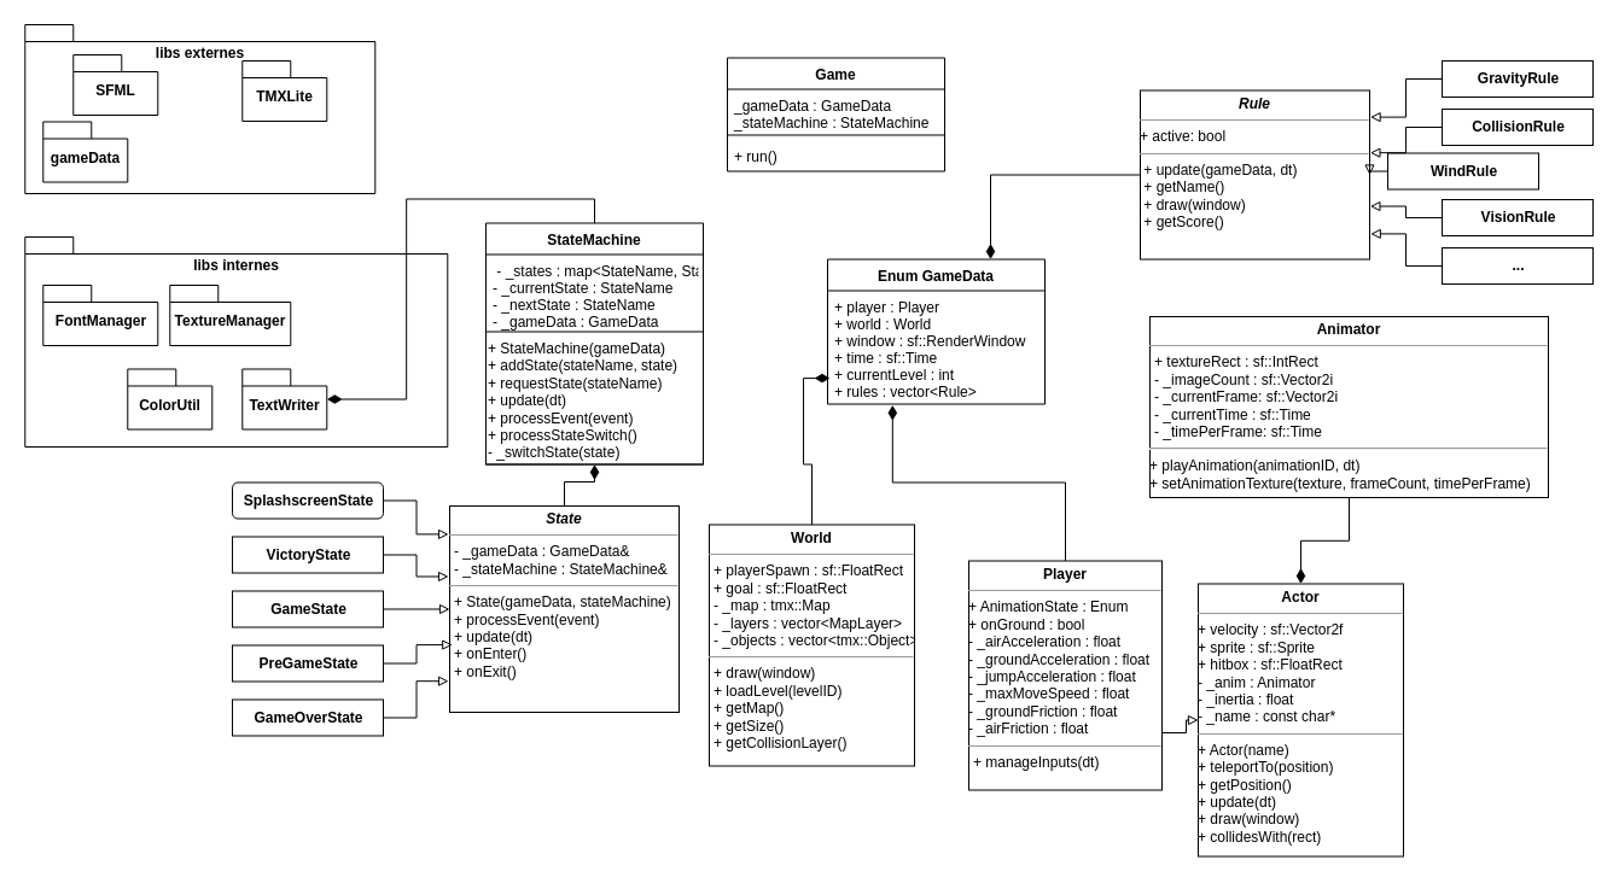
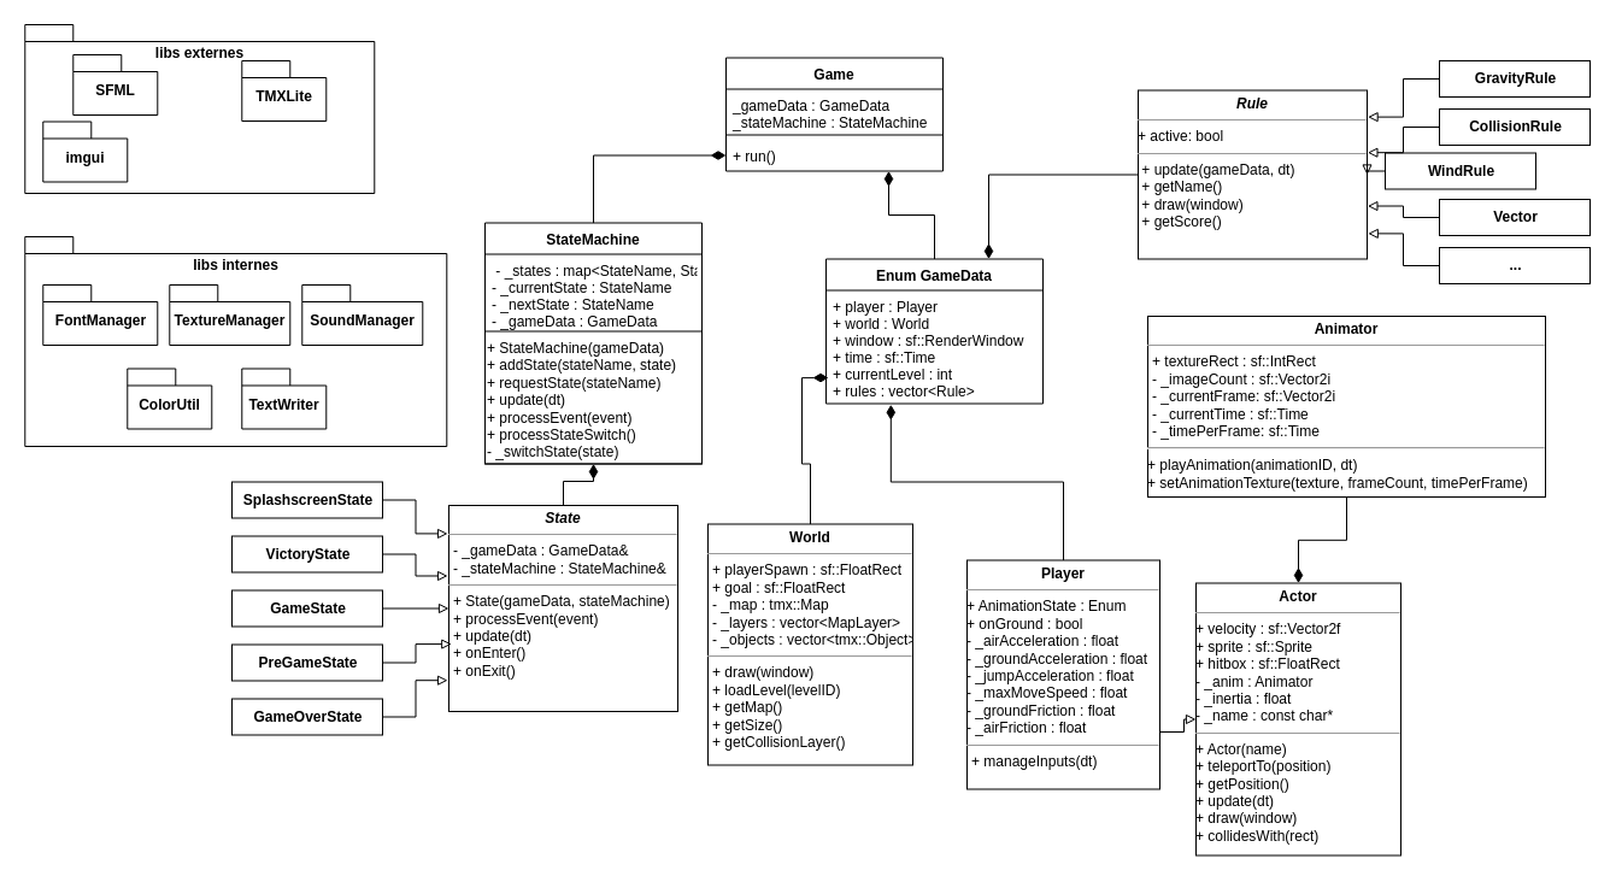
  <mxCell id="0" />
  <mxCell id="1" parent="0" />
  <mxCell id="2" value="Game" style="swimlane;fontStyle=1;align=center;verticalAlign=top;childLayout=stackLayout;horizontal=1;startSize=26;horizontalStack=0;resizeParent=1;resizeParentMax=0;resizeLast=0;collapsible=1;marginBottom=0;" vertex="1" parent="1"><mxGeometry x="602" y="47.5" width="180" height="94" as="geometry" /></mxCell>
  <mxCell id="3" value="_gameData : GameData&#10;_stateMachine : StateMachine&#10;&#10;" style="text;strokeColor=none;fillColor=none;align=left;verticalAlign=top;spacingLeft=4;spacingRight=4;overflow=hidden;rotatable=0;points=[[0,0.5],[1,0.5]];portConstraint=eastwest;fontStyle=0" vertex="1" parent="2"><mxGeometry y="26" width="180" height="34" as="geometry" /></mxCell>
  <mxCell id="4" value="" style="line;strokeWidth=1;fillColor=none;align=left;verticalAlign=middle;spacingTop=-1;spacingLeft=3;spacingRight=3;rotatable=0;labelPosition=right;points=[];portConstraint=eastwest;" vertex="1" parent="2"><mxGeometry y="60" width="180" height="8" as="geometry" /></mxCell>
  <mxCell id="5" value="+ run()" style="text;strokeColor=none;fillColor=none;align=left;verticalAlign=top;spacingLeft=4;spacingRight=4;overflow=hidden;rotatable=0;points=[[0,0.5],[1,0.5]];portConstraint=eastwest;" vertex="1" parent="2"><mxGeometry y="68" width="180" height="26" as="geometry" /></mxCell>
+ <mxCell id="6" style="edgeStyle=orthogonalEdgeStyle;rounded=0;orthogonalLoop=1;jettySize=auto;html=1;exitX=0.5;exitY=0;exitDx=0;exitDy=0;entryX=0.75;entryY=1;entryDx=0;entryDy=0;endArrow=diamondThin;endFill=1;endSize=10;" edge="1" parent="1" source="7" target="2"><mxGeometry relative="1" as="geometry" /></mxCell>
  <mxCell id="7" value="Enum GameData" style="swimlane;fontStyle=1;childLayout=stackLayout;horizontal=1;startSize=26;fillColor=none;horizontalStack=0;resizeParent=1;resizeParentMax=0;resizeLast=0;collapsible=1;marginBottom=0;" vertex="1" parent="1"><mxGeometry x="685" y="214.5" width="180" height="120" as="geometry" /></mxCell>
  <mxCell id="8" value="+ player : Player&#10;+ world : World&#10;+ window : sf::RenderWindow&#10;+ time : sf::Time&#10;+ currentLevel : int&#10;+ rules : vector&lt;Rule&gt;&#10;" style="text;strokeColor=none;fillColor=none;align=left;verticalAlign=top;spacingLeft=4;spacingRight=4;overflow=hidden;rotatable=0;points=[[0,0.5],[1,0.5]];portConstraint=eastwest;" vertex="1" parent="7"><mxGeometry y="26" width="180" height="94" as="geometry" /></mxCell>
- <mxCell id="9" style="edgeStyle=orthogonalEdgeStyle;rounded=0;orthogonalLoop=1;jettySize=auto;html=1;exitX=0.5;exitY=0;exitDx=0;exitDy=0;endArrow=diamondThin;endFill=1;endSize=10;" edge="1" parent="1" source="10" target="54"><mxGeometry relative="1" as="geometry" /></mxCell>
+ <mxCell id="9" style="edgeStyle=orthogonalEdgeStyle;rounded=0;orthogonalLoop=1;jettySize=auto;html=1;exitX=0.5;exitY=0;exitDx=0;exitDy=0;entryX=0;entryY=0.5;entryDx=0;entryDy=0;endArrow=diamondThin;endFill=1;endSize=10;" edge="1" parent="1" source="10" target="5"><mxGeometry relative="1" as="geometry" /></mxCell>
  <mxCell id="10" value="StateMachine" style="swimlane;fontStyle=1;align=center;verticalAlign=top;childLayout=stackLayout;horizontal=1;startSize=26;horizontalStack=0;resizeParent=1;resizeParentMax=0;resizeLast=0;collapsible=1;marginBottom=0;" vertex="1" parent="1"><mxGeometry x="402" y="184.5" width="180" height="200" as="geometry"><mxRectangle x="200" y="63" width="110" height="26" as="alternateBounds" /></mxGeometry></mxCell>
  <mxCell id="11" value=" - _states : map&lt;StateName, State&gt;&#10;- _currentState : StateName&#10;- _nextState : StateName&#10;- _gameData : GameData&#10;" style="text;strokeColor=none;fillColor=none;align=left;verticalAlign=top;spacingLeft=4;spacingRight=4;overflow=hidden;rotatable=0;points=[[0,0.5],[1,0.5]];portConstraint=eastwest;" vertex="1" parent="10"><mxGeometry y="26" width="180" height="64" as="geometry" /></mxCell>
  <mxCell id="12" value="&lt;div align=&quot;left&quot;&gt;+ StateMachine(gameData)&lt;br&gt;&lt;/div&gt;&lt;div align=&quot;left&quot;&gt;+ addState(stateName, state)&lt;br&gt;+ requestState(stateName)&lt;br&gt;+ update(dt)&lt;br&gt;+ processEvent(event)&lt;br&gt;&lt;/div&gt;&lt;div align=&quot;left&quot;&gt;+ processStateSwitch()&lt;/div&gt;&lt;div align=&quot;left&quot;&gt;- _switchState(state)&lt;br&gt;&lt;/div&gt;" style="html=1;strokeColor=#000000;fillColor=none;align=left;verticalAlign=top;" vertex="1" parent="10"><mxGeometry y="90" width="180" height="110" as="geometry" /></mxCell>
  <mxCell id="13" style="edgeStyle=orthogonalEdgeStyle;rounded=0;orthogonalLoop=1;jettySize=auto;html=1;exitX=0.5;exitY=0;exitDx=0;exitDy=0;entryX=0.5;entryY=1;entryDx=0;entryDy=0;endArrow=diamondThin;endFill=1;endSize=10;" edge="1" parent="1" source="14" target="12"><mxGeometry relative="1" as="geometry" /></mxCell>
  <mxCell id="14" value="&lt;p style=&quot;margin: 0px ; margin-top: 4px ; text-align: center&quot;&gt;&lt;i&gt;&lt;b&gt;State&lt;/b&gt;&lt;/i&gt;&lt;/p&gt;&lt;hr size=&quot;1&quot;&gt;&lt;p style=&quot;margin: 0px ; margin-left: 4px&quot;&gt;- _gameData : GameData&amp;amp;&lt;/p&gt;&lt;p style=&quot;margin: 0px ; margin-left: 4px&quot;&gt;- _stateMachine : StateMachine&amp;amp;&lt;/p&gt;&lt;hr size=&quot;1&quot;&gt;&lt;p style=&quot;margin: 0px ; margin-left: 4px&quot;&gt;+ State(gameData, stateMachine)&lt;br&gt;&lt;/p&gt;&lt;p style=&quot;margin: 0px ; margin-left: 4px&quot;&gt;+ processEvent(event)&lt;/p&gt;&lt;p style=&quot;margin: 0px ; margin-left: 4px&quot;&gt;+ update(dt)&lt;/p&gt;&lt;p style=&quot;margin: 0px ; margin-left: 4px&quot;&gt;+ onEnter()&lt;/p&gt;&lt;p style=&quot;margin: 0px ; margin-left: 4px&quot;&gt;+ onExit()&lt;br&gt;&lt;/p&gt;" style="verticalAlign=top;align=left;overflow=fill;fontSize=12;fontFamily=Helvetica;html=1;strokeColor=#000000;fillColor=none;" vertex="1" parent="1"><mxGeometry x="372" y="419" width="190" height="171" as="geometry" /></mxCell>
  <mxCell id="15" style="edgeStyle=orthogonalEdgeStyle;rounded=0;orthogonalLoop=1;jettySize=auto;html=1;exitX=1;exitY=0.5;exitDx=0;exitDy=0;entryX=-0.005;entryY=0.137;entryDx=0;entryDy=0;entryPerimeter=0;endArrow=block;endFill=0;" edge="1" parent="1" source="16" target="14"><mxGeometry relative="1" as="geometry" /></mxCell>
- <mxCell id="16" value="&lt;div&gt;SplashscreenState&lt;/div&gt;" style="html=1;strokeColor=#000000;fillColor=none;align=center;fontStyle=1;rounded=1;" vertex="1" parent="1"><mxGeometry x="192" y="399.5" width="125" height="30" as="geometry" /></mxCell>
+ <mxCell id="16" value="&lt;div&gt;SplashscreenState&lt;/div&gt;" style="html=1;strokeColor=#000000;fillColor=none;align=center;fontStyle=1" vertex="1" parent="1"><mxGeometry x="192" y="399.5" width="125" height="30" as="geometry" /></mxCell>
  <mxCell id="17" style="edgeStyle=orthogonalEdgeStyle;rounded=0;orthogonalLoop=1;jettySize=auto;html=1;exitX=1;exitY=0.5;exitDx=0;exitDy=0;entryX=0;entryY=0.5;entryDx=0;entryDy=0;endArrow=block;endFill=0;" edge="1" parent="1" source="18" target="14"><mxGeometry relative="1" as="geometry" /></mxCell>
  <mxCell id="18" value="&lt;div&gt;GameState&lt;/div&gt;" style="html=1;strokeColor=#000000;fillColor=none;align=center;fontStyle=1" vertex="1" parent="1"><mxGeometry x="192" y="489.5" width="125" height="30" as="geometry" /></mxCell>
  <mxCell id="19" style="edgeStyle=orthogonalEdgeStyle;rounded=0;orthogonalLoop=1;jettySize=auto;html=1;exitX=1;exitY=0.5;exitDx=0;exitDy=0;entryX=-0.005;entryY=0.342;entryDx=0;entryDy=0;entryPerimeter=0;endArrow=block;endFill=0;" edge="1" parent="1" source="20" target="14"><mxGeometry relative="1" as="geometry" /></mxCell>
  <mxCell id="20" value="VictoryState" style="html=1;strokeColor=#000000;fillColor=none;align=center;fontStyle=1" vertex="1" parent="1"><mxGeometry x="192" y="444.5" width="125" height="30" as="geometry" /></mxCell>
  <mxCell id="21" style="edgeStyle=orthogonalEdgeStyle;rounded=0;orthogonalLoop=1;jettySize=auto;html=1;exitX=1;exitY=0.5;exitDx=0;exitDy=0;entryX=-0.005;entryY=0.849;entryDx=0;entryDy=0;entryPerimeter=0;endArrow=block;endFill=0;" edge="1" parent="1" source="22" target="14"><mxGeometry relative="1" as="geometry" /></mxCell>
  <mxCell id="22" value="&lt;div&gt;GameOverState&lt;/div&gt;" style="html=1;strokeColor=#000000;fillColor=none;align=center;fontStyle=1" vertex="1" parent="1"><mxGeometry x="192" y="579.5" width="125" height="30" as="geometry" /></mxCell>
  <mxCell id="23" style="edgeStyle=orthogonalEdgeStyle;rounded=0;orthogonalLoop=1;jettySize=auto;html=1;exitX=1;exitY=0.5;exitDx=0;exitDy=0;entryX=0.012;entryY=0.673;entryDx=0;entryDy=0;entryPerimeter=0;endArrow=block;endFill=0;" edge="1" parent="1" source="24" target="14"><mxGeometry relative="1" as="geometry" /></mxCell>
  <mxCell id="24" value="PreGameState" style="html=1;strokeColor=#000000;fillColor=none;align=center;fontStyle=1" vertex="1" parent="1"><mxGeometry x="192" y="534.5" width="125" height="30" as="geometry" /></mxCell>
  <mxCell id="25" style="edgeStyle=orthogonalEdgeStyle;rounded=0;orthogonalLoop=1;jettySize=auto;html=1;exitX=0;exitY=0.5;exitDx=0;exitDy=0;entryX=0.75;entryY=0;entryDx=0;entryDy=0;endArrow=diamondThin;endFill=1;endSize=10;" edge="1" parent="1" source="26" target="7"><mxGeometry relative="1" as="geometry" /></mxCell>
  <mxCell id="26" value="&lt;p style=&quot;margin: 0px ; margin-top: 4px ; text-align: center&quot;&gt;&lt;i&gt;&lt;b&gt;Rule&lt;/b&gt;&lt;/i&gt;&lt;/p&gt;&lt;hr size=&quot;1&quot;&gt;+ active: bool&lt;br&gt;&lt;hr size=&quot;1&quot;&gt;&lt;div&gt;&amp;nbsp;+ update(gameData, dt)&lt;/div&gt;&lt;div&gt;&amp;nbsp;+ getName()&lt;/div&gt;&lt;div&gt;&amp;nbsp;+ draw(window)&lt;/div&gt;&lt;div&gt;&amp;nbsp;+ getScore()&lt;/div&gt;" style="verticalAlign=top;align=left;overflow=fill;fontSize=12;fontFamily=Helvetica;html=1;strokeColor=#000000;fillColor=none;" vertex="1" parent="1"><mxGeometry x="944" y="74.5" width="190" height="140" as="geometry" /></mxCell>
  <mxCell id="27" style="edgeStyle=orthogonalEdgeStyle;rounded=0;orthogonalLoop=1;jettySize=auto;html=1;exitX=0;exitY=0.5;exitDx=0;exitDy=0;entryX=1.003;entryY=0.158;entryDx=0;entryDy=0;entryPerimeter=0;endArrow=block;endFill=0;" edge="1" parent="1" source="28" target="26"><mxGeometry relative="1" as="geometry" /></mxCell>
  <mxCell id="28" value="&lt;div&gt;GravityRule&lt;/div&gt;" style="html=1;strokeColor=#000000;fillColor=none;align=center;fontStyle=1" vertex="1" parent="1"><mxGeometry x="1194" y="50" width="125" height="30" as="geometry" /></mxCell>
  <mxCell id="29" style="edgeStyle=orthogonalEdgeStyle;rounded=0;orthogonalLoop=1;jettySize=auto;html=1;exitX=0;exitY=0.5;exitDx=0;exitDy=0;entryX=1.002;entryY=0.369;entryDx=0;entryDy=0;entryPerimeter=0;endArrow=block;endFill=0;" edge="1" parent="1" source="30" target="26"><mxGeometry relative="1" as="geometry" /></mxCell>
  <mxCell id="30" value="CollisionRule" style="html=1;strokeColor=#000000;fillColor=none;align=center;fontStyle=1" vertex="1" parent="1"><mxGeometry x="1194" y="90" width="125" height="30" as="geometry" /></mxCell>
  <mxCell id="31" style="edgeStyle=orthogonalEdgeStyle;rounded=0;orthogonalLoop=1;jettySize=auto;html=1;exitX=0;exitY=0.5;exitDx=0;exitDy=0;entryX=1;entryY=0.5;entryDx=0;entryDy=0;endArrow=block;endFill=0;" edge="1" parent="1" source="32" target="26"><mxGeometry relative="1" as="geometry" /></mxCell>
  <mxCell id="32" value="WindRule" style="html=1;strokeColor=#000000;fillColor=none;align=center;fontStyle=1" vertex="1" parent="1"><mxGeometry x="1149" y="126.5" width="125" height="30" as="geometry" /></mxCell>
  <mxCell id="33" style="edgeStyle=orthogonalEdgeStyle;rounded=0;orthogonalLoop=1;jettySize=auto;html=1;exitX=0;exitY=0.5;exitDx=0;exitDy=0;entryX=1.002;entryY=0.686;entryDx=0;entryDy=0;entryPerimeter=0;endArrow=block;endFill=0;" edge="1" parent="1" source="34" target="26"><mxGeometry relative="1" as="geometry" /></mxCell>
- <mxCell id="34" value="&lt;div&gt;VisionRule&lt;/div&gt;" style="html=1;strokeColor=#000000;fillColor=none;align=center;fontStyle=1" vertex="1" parent="1"><mxGeometry x="1194" y="165" width="125" height="30" as="geometry" /></mxCell>
+ <mxCell id="34" value="&lt;div&gt;Vector&lt;/div&gt;" style="html=1;strokeColor=#000000;fillColor=none;align=center;fontStyle=1" vertex="1" parent="1"><mxGeometry x="1194" y="165" width="125" height="30" as="geometry" /></mxCell>
  <mxCell id="35" style="edgeStyle=orthogonalEdgeStyle;rounded=0;orthogonalLoop=1;jettySize=auto;html=1;exitX=0;exitY=0.5;exitDx=0;exitDy=0;entryX=1.004;entryY=0.849;entryDx=0;entryDy=0;entryPerimeter=0;endArrow=block;endFill=0;" edge="1" parent="1" source="36" target="26"><mxGeometry relative="1" as="geometry" /></mxCell>
  <mxCell id="36" value="..." style="html=1;strokeColor=#000000;fillColor=none;align=center;fontStyle=1" vertex="1" parent="1"><mxGeometry x="1194" y="205" width="125" height="30" as="geometry" /></mxCell>
  <mxCell id="37" style="edgeStyle=orthogonalEdgeStyle;rounded=0;orthogonalLoop=1;jettySize=auto;html=1;exitX=0.5;exitY=0;exitDx=0;exitDy=0;entryX=0.011;entryY=0.772;entryDx=0;entryDy=0;entryPerimeter=0;endArrow=diamondThin;endFill=1;endSize=10;" edge="1" parent="1" source="38" target="8"><mxGeometry relative="1" as="geometry" /></mxCell>
  <mxCell id="38" value="&lt;p style=&quot;margin: 0px ; margin-top: 4px ; text-align: center&quot;&gt;&lt;b&gt;World&lt;/b&gt;&lt;/p&gt;&lt;hr size=&quot;1&quot;&gt;&lt;p style=&quot;margin: 0px ; margin-left: 4px&quot;&gt;+ playerSpawn : sf::FloatRect&lt;/p&gt;&lt;p style=&quot;margin: 0px ; margin-left: 4px&quot;&gt;+ goal : sf::FloatRect&lt;br&gt;&lt;/p&gt;&lt;p style=&quot;margin: 0px ; margin-left: 4px&quot;&gt;- _map : tmx::Map&lt;/p&gt;&lt;p style=&quot;margin: 0px ; margin-left: 4px&quot;&gt;- _layers : vector&amp;lt;MapLayer&amp;gt;&lt;/p&gt;&lt;p style=&quot;margin: 0px ; margin-left: 4px&quot;&gt;- _objects : vector&amp;lt;tmx::Object&amp;gt;&lt;/p&gt;&lt;hr size=&quot;1&quot;&gt;&lt;p style=&quot;margin: 0px ; margin-left: 4px&quot;&gt;+ draw(window)&lt;/p&gt;&lt;p style=&quot;margin: 0px ; margin-left: 4px&quot;&gt;+ loadLevel(levelID)&lt;/p&gt;&lt;p style=&quot;margin: 0px ; margin-left: 4px&quot;&gt;+ getMap()&lt;/p&gt;&lt;p style=&quot;margin: 0px ; margin-left: 4px&quot;&gt;+ getSize()&lt;/p&gt;&lt;p style=&quot;margin: 0px ; margin-left: 4px&quot;&gt;+ getCollisionLayer()&lt;/p&gt;" style="verticalAlign=top;align=left;overflow=fill;fontSize=12;fontFamily=Helvetica;html=1;strokeColor=#000000;fillColor=none;" vertex="1" parent="1"><mxGeometry x="587" y="434.5" width="170" height="200" as="geometry" /></mxCell>
  <mxCell id="39" value="&lt;p style=&quot;margin: 0px ; margin-top: 4px ; text-align: center&quot;&gt;&lt;b&gt;Actor&lt;/b&gt;&lt;/p&gt;&lt;hr size=&quot;1&quot;&gt;&lt;div&gt;+ velocity : sf::Vector2f&lt;/div&gt;&lt;div&gt;+ sprite : sf::Sprite&lt;/div&gt;&lt;div&gt;+ hitbox : sf::FloatRect&lt;/div&gt;&lt;div&gt;- _anim : Animator&lt;/div&gt;&lt;div&gt;- _inertia : float&lt;/div&gt;&lt;div&gt;- _name : const char*&lt;br&gt;&lt;/div&gt;&lt;hr size=&quot;1&quot;&gt;&lt;div&gt;+ Actor(name)&lt;/div&gt;&lt;div&gt;+ teleportTo(position)&lt;/div&gt;&lt;div&gt;+ getPosition()&lt;/div&gt;&lt;div&gt;+ update(dt)&lt;/div&gt;&lt;div&gt;+ draw(window)&lt;/div&gt;&lt;div&gt;+ collidesWith(rect)&lt;/div&gt;" style="verticalAlign=top;align=left;overflow=fill;fontSize=12;fontFamily=Helvetica;html=1;strokeColor=#000000;fillColor=none;" vertex="1" parent="1"><mxGeometry x="992" y="483.5" width="170" height="226" as="geometry" /></mxCell>
  <mxCell id="40" style="edgeStyle=orthogonalEdgeStyle;rounded=0;orthogonalLoop=1;jettySize=auto;html=1;exitX=1;exitY=0.75;exitDx=0;exitDy=0;endArrow=block;endFill=0;" edge="1" parent="1" source="42" target="39"><mxGeometry relative="1" as="geometry" /></mxCell>
  <mxCell id="41" style="edgeStyle=orthogonalEdgeStyle;rounded=0;orthogonalLoop=1;jettySize=auto;html=1;exitX=0.5;exitY=0;exitDx=0;exitDy=0;entryX=0.299;entryY=1.009;entryDx=0;entryDy=0;entryPerimeter=0;endArrow=diamondThin;endFill=1;endSize=10;" edge="1" parent="1" source="42" target="8"><mxGeometry relative="1" as="geometry" /></mxCell>
  <mxCell id="42" value="&lt;p style=&quot;margin: 0px ; margin-top: 4px ; text-align: center&quot;&gt;&lt;b&gt;Player&lt;/b&gt;&lt;/p&gt;&lt;hr size=&quot;1&quot;&gt;&lt;div&gt;+ AnimationState : Enum&lt;br&gt;&lt;/div&gt;&lt;div&gt;+ onGround : bool&lt;br&gt;&lt;/div&gt;&lt;div&gt;- _airAcceleration : float&lt;/div&gt;&lt;div&gt;- _groundAcceleration : float&lt;/div&gt;&lt;div&gt;- _jumpAcceleration : float&lt;/div&gt;&lt;div&gt;- _maxMoveSpeed : float&lt;/div&gt;&lt;div&gt;- _groundFriction : float&lt;/div&gt;&lt;div&gt;- _airFriction : float&lt;/div&gt;&lt;hr size=&quot;1&quot;&gt;&lt;p style=&quot;margin: 0px ; margin-left: 4px&quot;&gt;+ manageInputs(dt)&lt;/p&gt;" style="verticalAlign=top;align=left;overflow=fill;fontSize=12;fontFamily=Helvetica;html=1;strokeColor=#000000;fillColor=none;" vertex="1" parent="1"><mxGeometry x="802" y="464.5" width="160" height="190" as="geometry" /></mxCell>
  <mxCell id="43" style="edgeStyle=orthogonalEdgeStyle;rounded=0;orthogonalLoop=1;jettySize=auto;html=1;exitX=0.5;exitY=1;exitDx=0;exitDy=0;entryX=0.5;entryY=0;entryDx=0;entryDy=0;endArrow=diamondThin;endFill=1;endSize=10;" edge="1" parent="1" source="44" target="39"><mxGeometry relative="1" as="geometry" /></mxCell>
  <mxCell id="44" value="&lt;p style=&quot;margin: 0px ; margin-top: 4px ; text-align: center&quot;&gt;&lt;b&gt;Animator&lt;/b&gt;&lt;/p&gt;&lt;hr size=&quot;1&quot;&gt;&lt;p style=&quot;margin: 0px ; margin-left: 4px&quot;&gt;+ textureRect : sf::IntRect&lt;/p&gt;&lt;p style=&quot;margin: 0px ; margin-left: 4px&quot;&gt;- _imageCount : sf::Vector2i&lt;/p&gt;&lt;p style=&quot;margin: 0px ; margin-left: 4px&quot;&gt;- _currentFrame: sf::Vector2i&lt;/p&gt;&lt;p style=&quot;margin: 0px ; margin-left: 4px&quot;&gt;- _currentTime : sf::Time&lt;/p&gt;&lt;p style=&quot;margin: 0px ; margin-left: 4px&quot;&gt;- _timePerFrame: sf::Time&lt;br&gt;&lt;/p&gt;&lt;hr&gt;&lt;div&gt;+ playAnimation(animationID, dt)&lt;/div&gt;&lt;div&gt;+ setAnimationTexture(texture, frameCount, timePerFrame)&lt;br&gt;&lt;/div&gt;" style="verticalAlign=top;align=left;overflow=fill;fontSize=12;fontFamily=Helvetica;html=1;strokeColor=#000000;fillColor=none;" vertex="1" parent="1"><mxGeometry x="952" y="262" width="330" height="150" as="geometry" /></mxCell>
  <mxCell id="45" value="libs externes" style="shape=folder;fontStyle=1;spacingTop=10;tabWidth=40;tabHeight=14;tabPosition=left;html=1;strokeColor=#000000;fillColor=none;align=center;verticalAlign=top;" vertex="1" parent="1"><mxGeometry x="20.294" y="20" width="290" height="140" as="geometry" /></mxCell>
  <mxCell id="46" value="SFML" style="shape=folder;fontStyle=1;spacingTop=10;tabWidth=40;tabHeight=14;tabPosition=left;html=1;strokeColor=#000000;fillColor=none;align=center;" vertex="1" parent="1"><mxGeometry x="60.294" y="45" width="70" height="50" as="geometry" /></mxCell>
  <mxCell id="47" value="&lt;div&gt;TMXLite&lt;/div&gt;" style="shape=folder;fontStyle=1;spacingTop=10;tabWidth=40;tabHeight=14;tabPosition=left;html=1;strokeColor=#000000;fillColor=none;align=center;" vertex="1" parent="1"><mxGeometry x="200.294" y="50" width="70" height="50" as="geometry" /></mxCell>
- <mxCell id="48" value="gameData" style="shape=folder;fontStyle=1;spacingTop=10;tabWidth=40;tabHeight=14;tabPosition=left;html=1;strokeColor=#000000;fillColor=none;align=center;" vertex="1" parent="1"><mxGeometry x="35.294" y="100.5" width="70" height="50" as="geometry" /></mxCell>
+ <mxCell id="48" value="imgui" style="shape=folder;fontStyle=1;spacingTop=10;tabWidth=40;tabHeight=14;tabPosition=left;html=1;strokeColor=#000000;fillColor=none;align=center;" vertex="1" parent="1"><mxGeometry x="35.294" y="100.5" width="70" height="50" as="geometry" /></mxCell>
  <mxCell id="49" value="libs internes" style="shape=folder;fontStyle=1;spacingTop=10;tabWidth=40;tabHeight=14;tabPosition=left;html=1;strokeColor=#000000;fillColor=none;align=center;verticalAlign=top;" vertex="1" parent="1"><mxGeometry x="20.294" y="196" width="350" height="174" as="geometry" /></mxCell>
  <mxCell id="50" value="FontManager" style="shape=folder;fontStyle=1;spacingTop=10;tabWidth=40;tabHeight=14;tabPosition=left;html=1;strokeColor=#000000;fillColor=none;align=center;" vertex="1" parent="1"><mxGeometry x="35.294" y="236" width="95" height="50" as="geometry" /></mxCell>
  <mxCell id="51" value="TextureManager" style="shape=folder;fontStyle=1;spacingTop=10;tabWidth=40;tabHeight=14;tabPosition=left;html=1;strokeColor=#000000;fillColor=none;align=center;" vertex="1" parent="1"><mxGeometry x="140.294" y="236" width="100" height="50" as="geometry" /></mxCell>
+ <mxCell id="52" value="SoundManager" style="shape=folder;fontStyle=1;spacingTop=10;tabWidth=40;tabHeight=14;tabPosition=left;html=1;strokeColor=#000000;fillColor=none;align=center;" vertex="1" parent="1"><mxGeometry x="250.294" y="236" width="100" height="50" as="geometry" /></mxCell>
  <mxCell id="53" value="&lt;div&gt;ColorUtil&lt;/div&gt;" style="shape=folder;fontStyle=1;spacingTop=10;tabWidth=40;tabHeight=14;tabPosition=left;html=1;strokeColor=#000000;fillColor=none;align=center;" vertex="1" parent="1"><mxGeometry x="105.294" y="305.5" width="70" height="50" as="geometry" /></mxCell>
  <mxCell id="54" value="TextWriter" style="shape=folder;fontStyle=1;spacingTop=10;tabWidth=40;tabHeight=14;tabPosition=left;html=1;strokeColor=#000000;fillColor=none;align=center;" vertex="1" parent="1"><mxGeometry x="200.294" y="305.5" width="70" height="50" as="geometry" /></mxCell>
